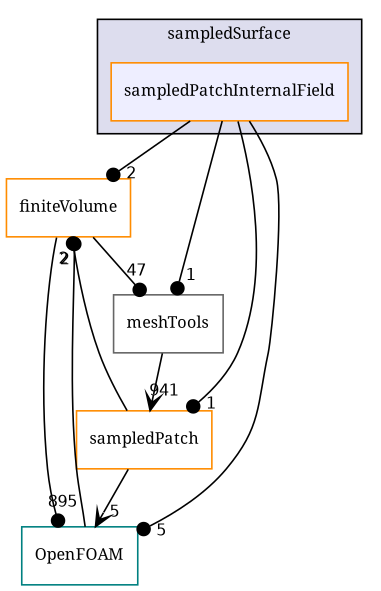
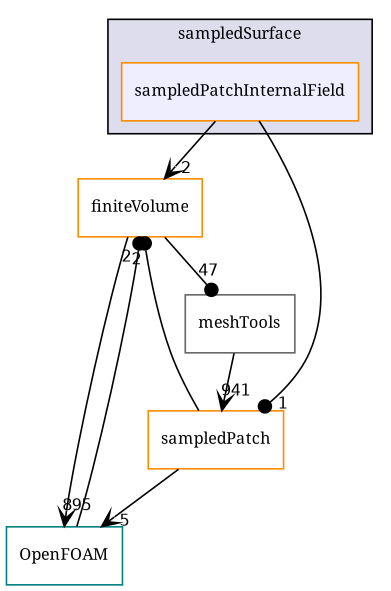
  digraph {
    compound=true
    fontname="Noto Serif"
    node [color=darkorange fontname="Noto Serif" fontsize=10 shape=box]
    edge [arrowhead=dot fontname="Noto Serif" headlabel=2 labeldistance=1.5 labelfontname=Helvetica labelfontsize=10]
    n1 [fillcolor="#eeeeff" label=sampledPatchInternalField pencolor=black style=filled]
    n2 [label=finiteVolume]
    n3 [color=gray40 label=meshTools]
    n4 [color=teal label=OpenFOAM]
    n5 [label=sampledPatch]
    subgraph cluster_1 {
      bgcolor="#ddddee"
      fontsize=10
      label=sampledSurface
      pencolor=black
      n1
    }
-   n1 -> n2
-   n1 -> n3 [headlabel=1]
-   n1 -> n4 [headlabel=5]
+   n1 -> n2 [arrowhead=vee]
    n1 -> n5 [headlabel=1]
    n2 -> n3 [headlabel=47]
-   n2 -> n4 [headlabel=895]
+   n2 -> n4 [arrowhead=vee headlabel=895]
    n3 -> n5 [arrowhead=vee headlabel=941]
    n4 -> n2
    n5 -> n2
    n5 -> n4 [arrowhead=vee headlabel=5]
  }
